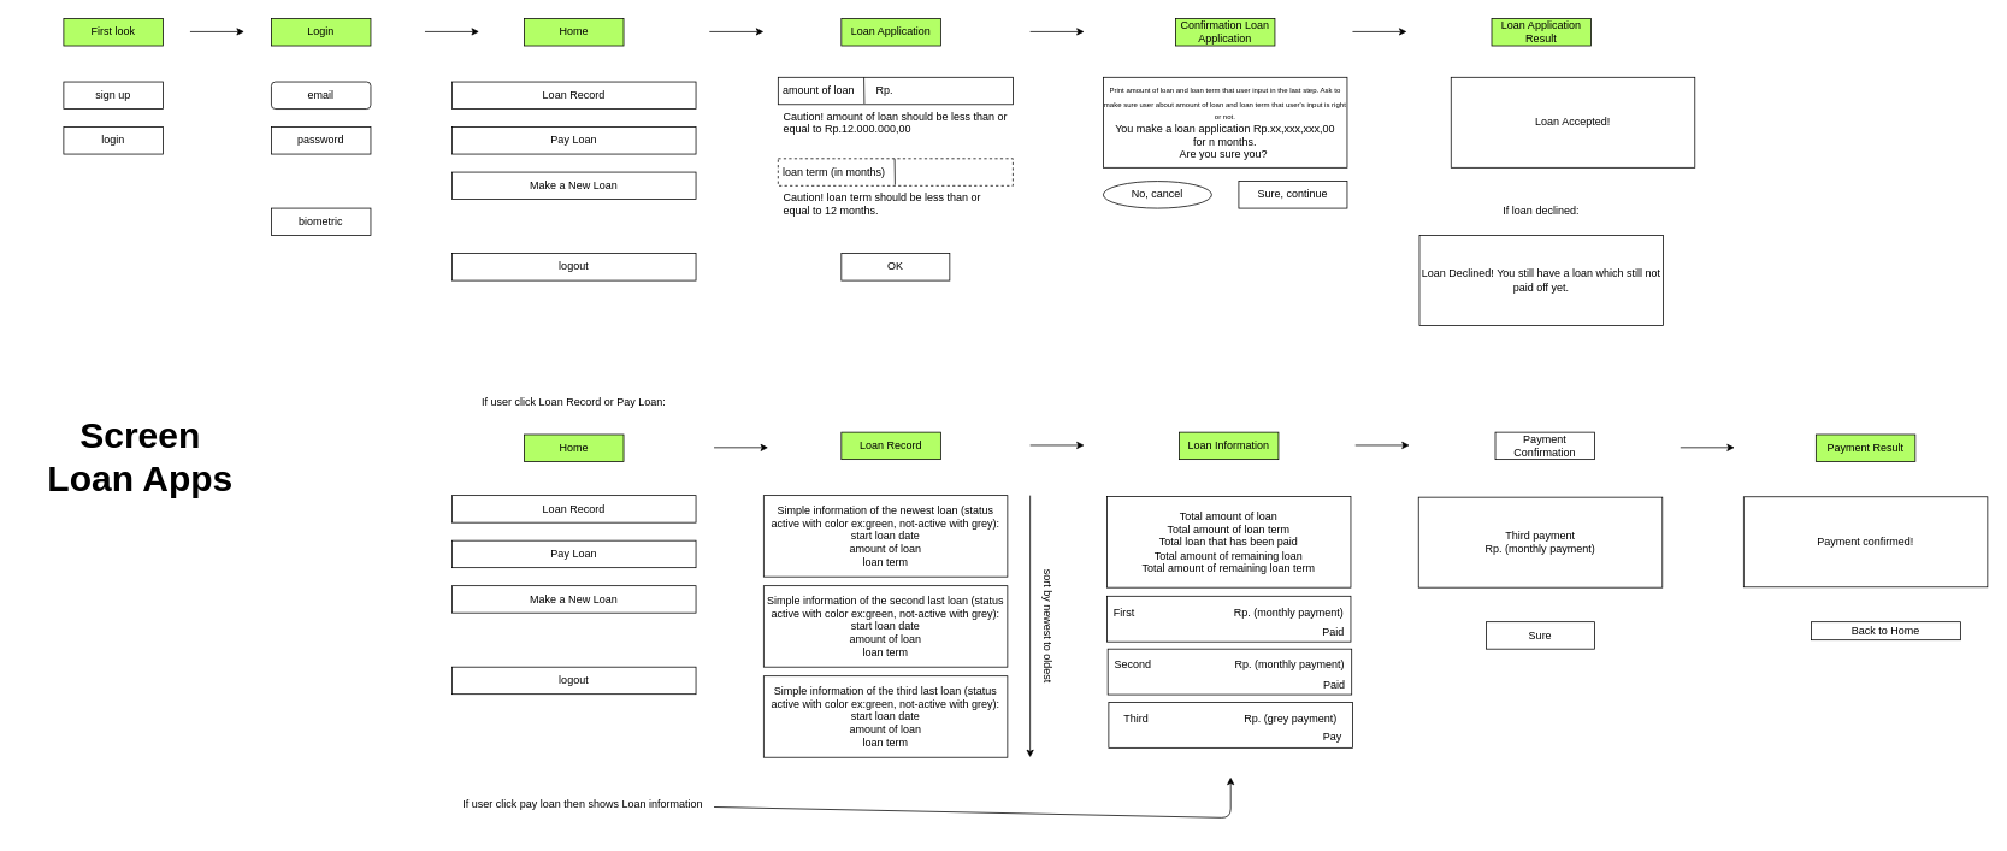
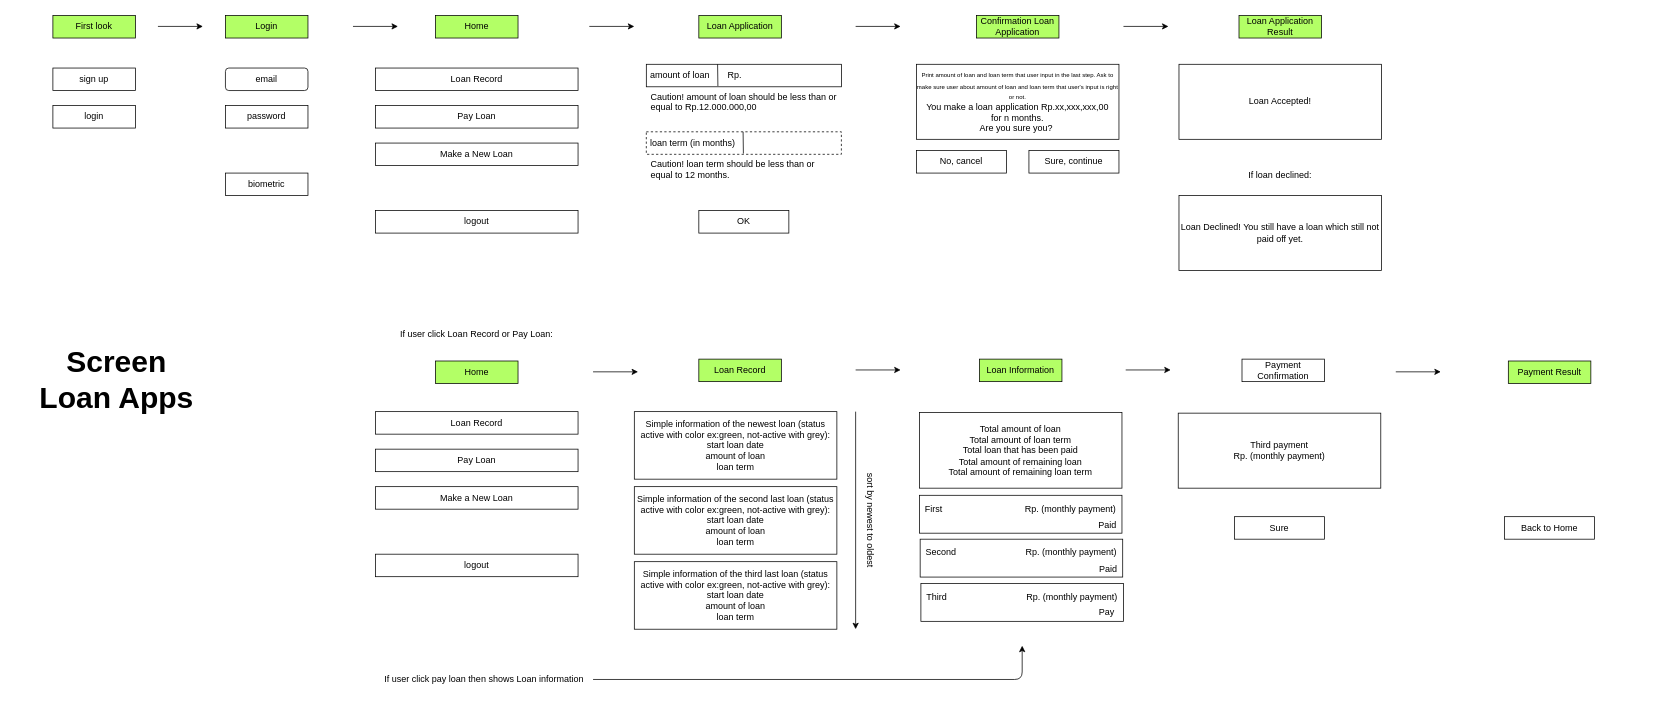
  <mxCell id="0" />
  <mxCell id="1" parent="0" />
  <mxCell id="2" value="login" style="rounded=0;whiteSpace=wrap;html=1;" vertex="1" parent="1"><mxGeometry x="70" y="140" width="110" height="30" as="geometry" /></mxCell>
  <mxCell id="3" value="sign up" style="rounded=0;whiteSpace=wrap;html=1;" vertex="1" parent="1"><mxGeometry x="70" y="90" width="110" height="30" as="geometry" /></mxCell>
  <mxCell id="4" value="password" style="rounded=0;whiteSpace=wrap;html=1;" vertex="1" parent="1"><mxGeometry x="300" y="140" width="110" height="30" as="geometry" /></mxCell>
  <mxCell id="5" value="email" style="whiteSpace=wrap;html=1;rounded=1;" vertex="1" parent="1"><mxGeometry x="300" y="90" width="110" height="30" as="geometry" /></mxCell>
  <mxCell id="6" value="biometric" style="rounded=0;whiteSpace=wrap;html=1;" vertex="1" parent="1"><mxGeometry x="300" y="230" width="110" height="30" as="geometry" /></mxCell>
  <mxCell id="7" value="Caution! amount of loan should be less than or &#10;equal to Rp.12.000.000,00" style="text;strokeColor=none;fillColor=none;align=left;verticalAlign=middle;spacingLeft=4;spacingRight=4;overflow=hidden;points=[[0,0.5],[1,0.5]];portConstraint=eastwest;rotatable=0;" vertex="1" parent="1"><mxGeometry x="861" y="120" width="270" height="30" as="geometry" /></mxCell>
  <mxCell id="8" value="" style="group" vertex="1" connectable="0" parent="1"><mxGeometry x="861" y="85" width="260" height="30" as="geometry" /></mxCell>
  <mxCell id="9" value="&amp;nbsp;amount of loan&lt;span style=&quot;white-space: pre&quot;&gt;&#09;&lt;/span&gt;Rp." style="rounded=0;whiteSpace=wrap;html=1;align=left;" vertex="1" parent="8"><mxGeometry width="260" height="30" as="geometry" /></mxCell>
  <mxCell id="10" value="" style="endArrow=none;html=1;exitX=0.483;exitY=-0.033;exitDx=0;exitDy=0;exitPerimeter=0;" edge="1" parent="8"><mxGeometry width="50" height="50" relative="1" as="geometry"><mxPoint x="95.41" y="29.01" as="sourcePoint" /><mxPoint x="95" as="targetPoint" /></mxGeometry></mxCell>
  <mxCell id="11" value="" style="group" vertex="1" connectable="0" parent="1"><mxGeometry x="850" y="175" width="300" height="135" as="geometry" /></mxCell>
  <mxCell id="12" value="&amp;nbsp;loan term (in months)&lt;span style=&quot;white-space: pre&quot;&gt;&#09;&lt;/span&gt;" style="rounded=0;whiteSpace=wrap;html=1;align=left;dashed=1;" vertex="1" parent="11"><mxGeometry x="11" width="260" height="30" as="geometry" /></mxCell>
  <mxCell id="13" value="" style="endArrow=none;html=1;exitX=0.483;exitY=-0.033;exitDx=0;exitDy=0;exitPerimeter=0;" edge="1" parent="11"><mxGeometry width="50" height="50" relative="1" as="geometry"><mxPoint x="140.41" y="29.01" as="sourcePoint" /><mxPoint x="140" as="targetPoint" /></mxGeometry></mxCell>
  <mxCell id="14" value="OK" style="rounded=0;whiteSpace=wrap;html=1;" vertex="1" parent="11"><mxGeometry x="81" y="105" width="120" height="30" as="geometry" /></mxCell>
  <mxCell id="15" value="Caution! loan term should be less than or &#10;equal to 12 months." style="text;strokeColor=none;fillColor=none;align=left;verticalAlign=middle;spacingLeft=4;spacingRight=4;overflow=hidden;points=[[0,0.5],[1,0.5]];portConstraint=eastwest;rotatable=0;" vertex="1" parent="1"><mxGeometry x="861" y="210" width="270" height="30" as="geometry" /></mxCell>
- <mxCell id="16" value="Loan Accepted!" style="rounded=0;whiteSpace=wrap;html=1;" vertex="1" parent="1"><mxGeometry x="1606" y="85" width="270" height="100" as="geometry" /></mxCell>
+ <mxCell id="16" value="Loan Accepted!" style="rounded=0;whiteSpace=wrap;html=1;" vertex="1" parent="1"><mxGeometry x="1571" y="85" width="270" height="100" as="geometry" /></mxCell>
  <mxCell id="17" value="Loan Declined! You still have a loan which still not paid off yet." style="rounded=0;whiteSpace=wrap;html=1;" vertex="1" parent="1"><mxGeometry x="1571" y="260" width="270" height="100" as="geometry" /></mxCell>
  <mxCell id="18" value="Home" style="rounded=0;whiteSpace=wrap;html=1;fillColor=#B3FF66;" vertex="1" parent="1"><mxGeometry x="580" y="20" width="110" height="30" as="geometry" /></mxCell>
  <mxCell id="19" value="First look" style="rounded=0;whiteSpace=wrap;html=1;fillColor=#B3FF66;" vertex="1" parent="1"><mxGeometry x="70" y="20" width="110" height="30" as="geometry" /></mxCell>
  <mxCell id="20" value="Login" style="rounded=0;whiteSpace=wrap;html=1;fillColor=#B3FF66;" vertex="1" parent="1"><mxGeometry x="300" y="20" width="110" height="30" as="geometry" /></mxCell>
  <mxCell id="21" value="Loan Application" style="rounded=0;whiteSpace=wrap;html=1;fillColor=#B3FF66;" vertex="1" parent="1"><mxGeometry x="931" y="20" width="110" height="30" as="geometry" /></mxCell>
  <mxCell id="22" value="Loan Application Result" style="rounded=0;whiteSpace=wrap;html=1;fillColor=#B3FF66;" vertex="1" parent="1"><mxGeometry x="1651" y="20" width="110" height="30" as="geometry" /></mxCell>
  <mxCell id="23" value="Simple information of the newest loan (status active with color ex:green, not-active with grey):&lt;br&gt;start loan date&lt;br&gt;amount of loan&lt;br&gt;loan term" style="rounded=0;whiteSpace=wrap;html=1;" vertex="1" parent="1"><mxGeometry x="845" y="548" width="270" height="90" as="geometry" /></mxCell>
  <mxCell id="24" value="Simple information of the second last loan (status active with color ex:green, not-active with grey):&lt;br&gt;start loan date&lt;br&gt;amount of loan&lt;br&gt;loan term" style="rounded=0;whiteSpace=wrap;html=1;" vertex="1" parent="1"><mxGeometry x="845" y="648" width="270" height="90" as="geometry" /></mxCell>
  <mxCell id="25" value="Simple information of the third last loan (status active with color ex:green, not-active with grey):&lt;br&gt;start loan date&lt;br&gt;amount of loan&lt;br&gt;loan term" style="rounded=0;whiteSpace=wrap;html=1;" vertex="1" parent="1"><mxGeometry x="845" y="748" width="270" height="90" as="geometry" /></mxCell>
  <mxCell id="26" value="If loan declined:" style="text;html=1;strokeColor=none;fillColor=none;align=center;verticalAlign=middle;whiteSpace=wrap;rounded=0;" vertex="1" parent="1"><mxGeometry x="1601" y="217.5" width="210" height="30" as="geometry" /></mxCell>
  <mxCell id="27" value="Loan Record" style="rounded=0;whiteSpace=wrap;html=1;fillColor=#B3FF66;" vertex="1" parent="1"><mxGeometry x="931" y="478" width="110" height="30" as="geometry" /></mxCell>
  <mxCell id="28" value="" style="endArrow=classic;html=1;" edge="1" parent="1"><mxGeometry width="50" height="50" relative="1" as="geometry"><mxPoint x="1140" y="548" as="sourcePoint" /><mxPoint x="1140" y="838" as="targetPoint" /></mxGeometry></mxCell>
  <mxCell id="29" value="sort by newest to oldest" style="text;html=1;strokeColor=none;fillColor=none;align=center;verticalAlign=middle;whiteSpace=wrap;rounded=0;rotation=90;" vertex="1" parent="1"><mxGeometry x="1075" y="678" width="170" height="30" as="geometry" /></mxCell>
  <mxCell id="30" value="Total amount of loan&lt;br&gt;Total amount of loan term&lt;br&gt;Total loan that has been paid&lt;br&gt;Total amount of remaining loan&lt;br&gt;Total amount of remaining loan term" style="rounded=0;whiteSpace=wrap;html=1;" vertex="1" parent="1"><mxGeometry x="1225" y="549" width="270" height="101" as="geometry" /></mxCell>
  <mxCell id="31" value="Loan Information" style="rounded=0;whiteSpace=wrap;html=1;fillColor=#B3FF66;" vertex="1" parent="1"><mxGeometry x="1305" y="478" width="110" height="30" as="geometry" /></mxCell>
  <mxCell id="32" value="&lt;font style=&quot;font-size: 8px&quot;&gt;Print amount of loan and loan term that user input in the last step. Ask to make sure user about amount of loan and loan term that user's input is right or not.&lt;/font&gt;&lt;br&gt;You make a loan application Rp.xx,xxx,xxx,00 &lt;br&gt;for n months.&lt;br&gt;Are you sure you?&amp;nbsp;" style="rounded=0;whiteSpace=wrap;html=1;" vertex="1" parent="1"><mxGeometry x="1221" y="85" width="270" height="100" as="geometry" /></mxCell>
  <mxCell id="33" value="Sure, continue" style="rounded=0;whiteSpace=wrap;html=1;" vertex="1" parent="1"><mxGeometry x="1371" y="200" width="120" height="30" as="geometry" /></mxCell>
- <mxCell id="34" value="No, cancel" style="ellipse;whiteSpace=wrap;html=1;" vertex="1" parent="1"><mxGeometry x="1221" y="200" width="120" height="30" as="geometry" /></mxCell>
+ <mxCell id="34" value="No, cancel" style="rounded=0;whiteSpace=wrap;html=1;" vertex="1" parent="1"><mxGeometry x="1221" y="200" width="120" height="30" as="geometry" /></mxCell>
  <mxCell id="35" value="Confirmation Loan Application" style="rounded=0;whiteSpace=wrap;html=1;fillColor=#B3FF66;" vertex="1" parent="1"><mxGeometry x="1301" y="20" width="110" height="30" as="geometry" /></mxCell>
  <mxCell id="36" value="Home" style="rounded=0;whiteSpace=wrap;html=1;fillColor=#B3FF66;" vertex="1" parent="1"><mxGeometry x="580" y="480.5" width="110" height="30" as="geometry" /></mxCell>
  <mxCell id="37" value="" style="group" vertex="1" connectable="0" parent="1"><mxGeometry x="1225" y="659.5" width="270" height="50.5" as="geometry" /></mxCell>
  <mxCell id="38" value="First&lt;span style=&quot;white-space: pre&quot;&gt;&#09;&lt;/span&gt;&lt;span style=&quot;white-space: pre&quot;&gt;&#09;&lt;/span&gt;&lt;span style=&quot;white-space: pre&quot;&gt;&#09;&lt;span style=&quot;white-space: pre&quot;&gt;&#09;&lt;span style=&quot;white-space: pre&quot;&gt;&#09;&lt;/span&gt;&lt;/span&gt;&lt;/span&gt;Rp. (monthly payment)&lt;br&gt;&amp;nbsp;&amp;nbsp;" style="rounded=0;whiteSpace=wrap;html=1;" vertex="1" parent="37"><mxGeometry width="270" height="50.5" as="geometry" /></mxCell>
  <mxCell id="39" value="Paid" style="text;html=1;strokeColor=none;fillColor=none;align=center;verticalAlign=middle;whiteSpace=wrap;rounded=0;" vertex="1" parent="37"><mxGeometry x="236" y="35" width="30" height="10" as="geometry" /></mxCell>
  <mxCell id="40" value="" style="group" vertex="1" connectable="0" parent="1"><mxGeometry x="1226" y="718" width="270" height="50.5" as="geometry" /></mxCell>
  <mxCell id="41" value="Second&lt;span style=&quot;white-space: pre&quot;&gt;&#09;&lt;/span&gt;&lt;span style=&quot;white-space: pre&quot;&gt;&#09;&lt;/span&gt;&lt;span style=&quot;white-space: pre&quot;&gt;&#09;&lt;span style=&quot;white-space: pre&quot;&gt;&#09;&lt;/span&gt;&lt;/span&gt;Rp. (monthly payment)&lt;br&gt;&amp;nbsp;&amp;nbsp;" style="rounded=0;whiteSpace=wrap;html=1;" vertex="1" parent="40"><mxGeometry width="270" height="50.5" as="geometry" /></mxCell>
  <mxCell id="42" value="Paid" style="text;html=1;strokeColor=none;fillColor=none;align=center;verticalAlign=middle;whiteSpace=wrap;rounded=0;" vertex="1" parent="40"><mxGeometry x="236" y="35" width="30" height="10" as="geometry" /></mxCell>
  <mxCell id="43" value="" style="group" vertex="1" connectable="0" parent="1"><mxGeometry x="1227" y="777" width="270" height="50.5" as="geometry" /></mxCell>
- <mxCell id="44" value="Third&lt;span style=&quot;white-space: pre&quot;&gt;&#09;&lt;/span&gt;&lt;span style=&quot;white-space: pre&quot;&gt;&#09;&lt;/span&gt;&lt;span style=&quot;white-space: pre&quot;&gt;&#09;&lt;span style=&quot;white-space: pre&quot;&gt;&#09;&lt;/span&gt;&lt;/span&gt;Rp. (grey payment)&lt;br&gt;&amp;nbsp;&amp;nbsp;" style="rounded=0;whiteSpace=wrap;html=1;" vertex="1" parent="43"><mxGeometry width="270" height="50.5" as="geometry" /></mxCell>
+ <mxCell id="44" value="Third&lt;span style=&quot;white-space: pre&quot;&gt;&#09;&lt;/span&gt;&lt;span style=&quot;white-space: pre&quot;&gt;&#09;&lt;/span&gt;&lt;span style=&quot;white-space: pre&quot;&gt;&#09;&lt;span style=&quot;white-space: pre&quot;&gt;&#09;&lt;/span&gt;&lt;/span&gt;Rp. (monthly payment)&lt;br&gt;&amp;nbsp;&amp;nbsp;" style="rounded=0;whiteSpace=wrap;html=1;" vertex="1" parent="43"><mxGeometry width="270" height="50.5" as="geometry" /></mxCell>
  <mxCell id="45" value="Pay" style="text;html=1;strokeColor=none;fillColor=none;align=center;verticalAlign=middle;whiteSpace=wrap;rounded=0;shadow=1;" vertex="1" parent="43"><mxGeometry x="230" y="30" width="36" height="15" as="geometry" /></mxCell>
  <mxCell id="46" value="" style="group" vertex="1" connectable="0" parent="1"><mxGeometry x="1570" y="550" width="270" height="110" as="geometry" /></mxCell>
  <mxCell id="47" value="Third payment&lt;br&gt;Rp. (monthly payment)" style="rounded=0;whiteSpace=wrap;html=1;" vertex="1" parent="46"><mxGeometry width="270" height="100" as="geometry" /></mxCell>
  <mxCell id="48" value="Sure" style="rounded=0;whiteSpace=wrap;html=1;" vertex="1" parent="1"><mxGeometry x="1645" y="688" width="120" height="30" as="geometry" /></mxCell>
  <mxCell id="49" value="Payment Confirmation" style="rounded=0;whiteSpace=wrap;html=1;fillColor=#ffffff;" vertex="1" parent="1"><mxGeometry x="1655" y="478" width="110" height="30" as="geometry" /></mxCell>
  <mxCell id="50" value="" style="group" vertex="1" connectable="0" parent="1"><mxGeometry x="1930" y="549.5" width="270" height="110" as="geometry" /></mxCell>
- <mxCell id="51" value="Payment confirmed!" style="rounded=0;whiteSpace=wrap;html=1;" vertex="1" parent="50"><mxGeometry width="270" height="100" as="geometry" /></mxCell>
- <mxCell id="52" value="Back to Home" style="rounded=0;whiteSpace=wrap;html=1;" vertex="1" parent="1"><mxGeometry x="2005" y="688" width="165" height="20" as="geometry" /></mxCell>
+ <mxCell id="52" value="Back to Home" style="rounded=0;whiteSpace=wrap;html=1;" vertex="1" parent="1"><mxGeometry x="2005" y="688" width="120" height="30" as="geometry" /></mxCell>
  <mxCell id="53" value="Payment Result" style="rounded=0;whiteSpace=wrap;html=1;fillColor=#B3FF66;" vertex="1" parent="1"><mxGeometry x="2010" y="480.5" width="110" height="30" as="geometry" /></mxCell>
  <mxCell id="54" style="edgeStyle=none;html=1;" edge="1" parent="1" source="55"><mxGeometry relative="1" as="geometry"><mxPoint x="1362" y="860" as="targetPoint" /><Array as="points"><mxPoint x="1362" y="905" /></Array></mxGeometry></mxCell>
- <mxCell id="55" value="If user click pay loan then shows Loan information" style="text;html=1;strokeColor=none;fillColor=none;align=center;verticalAlign=middle;whiteSpace=wrap;rounded=0;" vertex="1" parent="1"><mxGeometry x="500" y="875" width="290" height="30" as="geometry" /></mxCell>
+ <mxCell id="55" value="If user click pay loan then shows Loan information" style="text;html=1;strokeColor=none;fillColor=none;align=center;verticalAlign=middle;whiteSpace=wrap;rounded=0;" vertex="1" parent="1"><mxGeometry x="500" y="890" width="290" height="30" as="geometry" /></mxCell>
  <mxCell id="56" value="If user click Loan Record or Pay Loan:" style="text;html=1;strokeColor=none;fillColor=none;align=center;verticalAlign=middle;whiteSpace=wrap;rounded=0;" vertex="1" parent="1"><mxGeometry x="500" y="430" width="270" height="30" as="geometry" /></mxCell>
  <mxCell id="57" value="&lt;font style=&quot;font-size: 40px&quot;&gt;&lt;b style=&quot;font-size: 40px&quot;&gt;Screen&lt;br&gt;Loan Apps&lt;br&gt;&lt;/b&gt;&lt;/font&gt;" style="text;html=1;strokeColor=none;fillColor=none;align=center;verticalAlign=middle;whiteSpace=wrap;rounded=0;shadow=1;fontSize=40;" vertex="1" parent="1"><mxGeometry x="20" y="430" width="270" height="150" as="geometry" /></mxCell>
  <mxCell id="58" value="" style="endArrow=classic;html=1;fontSize=10;" edge="1" parent="1"><mxGeometry width="50" height="50" relative="1" as="geometry"><mxPoint x="210" y="34.52" as="sourcePoint" /><mxPoint x="270" y="34.52" as="targetPoint" /></mxGeometry></mxCell>
  <mxCell id="59" value="" style="endArrow=classic;html=1;fontSize=10;" edge="1" parent="1"><mxGeometry width="50" height="50" relative="1" as="geometry"><mxPoint x="470" y="34.52" as="sourcePoint" /><mxPoint x="530" y="34.52" as="targetPoint" /></mxGeometry></mxCell>
  <mxCell id="60" value="" style="endArrow=classic;html=1;fontSize=10;" edge="1" parent="1"><mxGeometry width="50" height="50" relative="1" as="geometry"><mxPoint x="785" y="34.52" as="sourcePoint" /><mxPoint x="845" y="34.52" as="targetPoint" /></mxGeometry></mxCell>
  <mxCell id="61" value="" style="endArrow=classic;html=1;fontSize=10;" edge="1" parent="1"><mxGeometry width="50" height="50" relative="1" as="geometry"><mxPoint x="1140" y="34.52" as="sourcePoint" /><mxPoint x="1200" y="34.52" as="targetPoint" /></mxGeometry></mxCell>
  <mxCell id="62" value="" style="endArrow=classic;html=1;fontSize=10;" edge="1" parent="1"><mxGeometry width="50" height="50" relative="1" as="geometry"><mxPoint x="1497" y="34.52" as="sourcePoint" /><mxPoint x="1557" y="34.52" as="targetPoint" /></mxGeometry></mxCell>
  <mxCell id="63" value="" style="endArrow=classic;html=1;fontSize=10;" edge="1" parent="1"><mxGeometry width="50" height="50" relative="1" as="geometry"><mxPoint x="790" y="494.94" as="sourcePoint" /><mxPoint x="850" y="494.94" as="targetPoint" /></mxGeometry></mxCell>
  <mxCell id="64" value="" style="endArrow=classic;html=1;fontSize=10;" edge="1" parent="1"><mxGeometry width="50" height="50" relative="1" as="geometry"><mxPoint x="1140" y="492.44" as="sourcePoint" /><mxPoint x="1200" y="492.44" as="targetPoint" /></mxGeometry></mxCell>
  <mxCell id="65" value="" style="endArrow=classic;html=1;fontSize=10;" edge="1" parent="1"><mxGeometry width="50" height="50" relative="1" as="geometry"><mxPoint x="1500" y="492.44" as="sourcePoint" /><mxPoint x="1560" y="492.44" as="targetPoint" /></mxGeometry></mxCell>
  <mxCell id="66" value="" style="endArrow=classic;html=1;fontSize=10;" edge="1" parent="1"><mxGeometry width="50" height="50" relative="1" as="geometry"><mxPoint x="1860" y="494.94" as="sourcePoint" /><mxPoint x="1920" y="494.94" as="targetPoint" /></mxGeometry></mxCell>
  <mxCell id="67" value="Make a New Loan" style="rounded=0;whiteSpace=wrap;html=1;" vertex="1" parent="1"><mxGeometry x="500" y="190" width="270" height="30" as="geometry" /></mxCell>
  <mxCell id="68" value="logout" style="rounded=0;whiteSpace=wrap;html=1;" vertex="1" parent="1"><mxGeometry x="500" y="280" width="270" height="30" as="geometry" /></mxCell>
  <mxCell id="69" value="Pay Loan" style="rounded=0;whiteSpace=wrap;html=1;" vertex="1" parent="1"><mxGeometry x="500" y="140" width="270" height="30" as="geometry" /></mxCell>
  <mxCell id="70" value="Loan Record" style="rounded=0;whiteSpace=wrap;html=1;" vertex="1" parent="1"><mxGeometry x="500" y="90" width="270" height="30" as="geometry" /></mxCell>
  <mxCell id="71" value="" style="group" vertex="1" connectable="0" parent="1"><mxGeometry x="500" y="548" width="270" height="220" as="geometry" /></mxCell>
  <mxCell id="72" value="Make a New Loan" style="rounded=0;whiteSpace=wrap;html=1;" vertex="1" parent="71"><mxGeometry y="100" width="270" height="30" as="geometry" /></mxCell>
  <mxCell id="73" value="logout" style="rounded=0;whiteSpace=wrap;html=1;" vertex="1" parent="71"><mxGeometry y="190" width="270" height="30" as="geometry" /></mxCell>
  <mxCell id="74" value="Pay Loan" style="rounded=0;whiteSpace=wrap;html=1;" vertex="1" parent="71"><mxGeometry y="50" width="270" height="30" as="geometry" /></mxCell>
  <mxCell id="75" value="Loan Record" style="rounded=0;whiteSpace=wrap;html=1;" vertex="1" parent="71"><mxGeometry width="270" height="30" as="geometry" /></mxCell>
